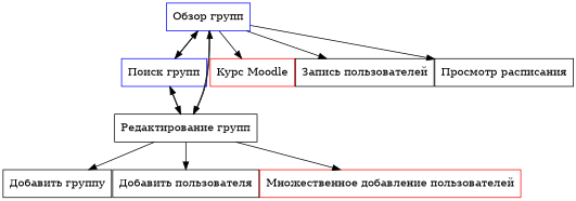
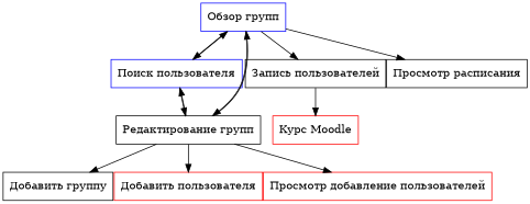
  digraph {
    nodesep=0
    node [shape=rect]
    n1 [color=blue label="Обзор групп"]
-   n2 [color=blue label="Поиск групп"]
+   n2 [color=blue label="Поиск пользователя"]
    n3 [color=black label="Редактирование групп"]
    n4 [color=red label="Курс Moodle"]
    n5 [label="Запись пользователей"]
    n6 [label="Просмотр расписания"]
    n7 [label="Добавить группу"]
-   n8 [label="Добавить пользователя"]
-   n9 [color=red label="Множественное добавление пользователей"]
+   n8 [label="Добавить пользователя" color=red]
+   n9 [color=red label="Просмотр добавление пользователей"]
    n1 -> n2
    n1 -> n3
-   n1 -> n4
+   n5 -> n4
    n1 -> n5
    n1 -> n6
    n2 -> n1
    n2 -> n3
    n3 -> n1
    n3 -> n2
    n3 -> n7
    n3 -> n8
    n3 -> n9
  }
